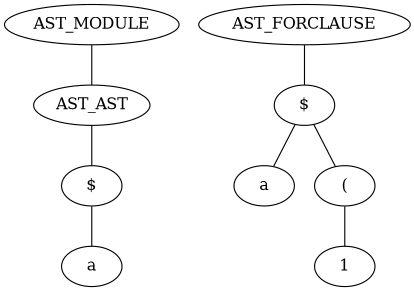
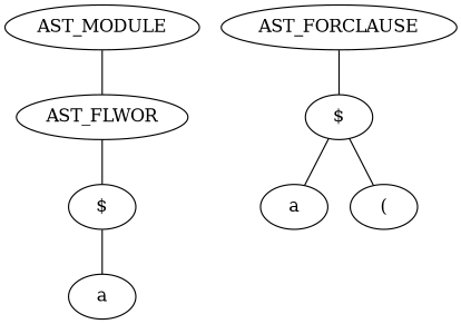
  digraph {
    edge [arrowhead=none arrowtail=none color=black dir=both fontcolor=black weight=1]
    n1 [label=AST_MODULE]
-   n2 [label=AST_AST]
+   n2 [label=AST_FLWOR]
    n3 [label="$"]
    n4 [label=AST_FORCLAUSE]
    n5 [label="$"]
    n6 [label=a]
    n7 [label=a]
    n8 [label="("]
-   n9 [label=1]
    n1 -> n2
    n2 -> n3
    n3 -> n6
    n4 -> n5
    n5 -> n7
    n5 -> n8
-   n8 -> n9
  }
